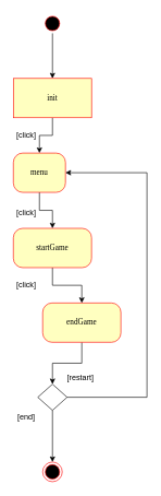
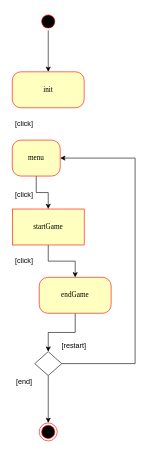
  <mxCell id="0" />
  <mxCell id="1" parent="0" />
  <mxCell id="2" value="" style="edgeStyle=orthogonalEdgeStyle;rounded=0;orthogonalLoop=1;jettySize=auto;html=1;" edge="1" parent="1" source="3" target="7"><mxGeometry relative="1" as="geometry" /></mxCell>
  <mxCell id="3" value="" style="ellipse;html=1;shape=startState;fillColor=#000000;strokeColor=#ff0000;rounded=1;shadow=0;comic=0;labelBackgroundColor=none;fontFamily=Verdana;fontSize=12;fontColor=#000000;align=center;direction=south;" parent="1" vertex="1"><mxGeometry x="65" y="20" width="30" height="30" as="geometry" /></mxCell>
  <mxCell id="4" value="" style="edgeStyle=orthogonalEdgeStyle;rounded=0;orthogonalLoop=1;jettySize=auto;html=1;" edge="1" parent="1" source="5" target="11"><mxGeometry relative="1" as="geometry" /></mxCell>
- <mxCell id="5" value="startGame" style="rounded=1;whiteSpace=wrap;html=1;arcSize=24;fillColor=#ffffc0;strokeColor=#ff0000;shadow=0;comic=0;labelBackgroundColor=none;fontFamily=Verdana;fontSize=12;fontColor=#000000;align=center;" parent="1" vertex="1"><mxGeometry x="20" y="348" width="120" height="60" as="geometry" /></mxCell>
- <mxCell id="6" value="" style="edgeStyle=orthogonalEdgeStyle;rounded=0;orthogonalLoop=1;jettySize=auto;html=1;" edge="1" parent="1" source="7" target="9"><mxGeometry relative="1" as="geometry" /></mxCell>
- <mxCell id="7" value="init" style="whiteSpace=wrap;html=1;arcSize=24;fillColor=#ffffc0;strokeColor=#ff0000;shadow=0;comic=0;labelBackgroundColor=none;fontFamily=Verdana;fontSize=12;fontColor=#000000;align=center;rounded=0;" parent="1" vertex="1"><mxGeometry x="20" y="119" width="120" height="60" as="geometry" /></mxCell>
+ <mxCell id="5" value="startGame" style="whiteSpace=wrap;html=1;arcSize=24;fillColor=#ffffc0;strokeColor=#ff0000;shadow=0;comic=0;labelBackgroundColor=none;fontFamily=Verdana;fontSize=12;fontColor=#000000;align=center;rounded=0;" parent="1" vertex="1"><mxGeometry x="20" y="348" width="120" height="60" as="geometry" /></mxCell>
+ <mxCell id="7" value="init" style="rounded=1;whiteSpace=wrap;html=1;arcSize=24;fillColor=#ffffc0;strokeColor=#ff0000;shadow=0;comic=0;labelBackgroundColor=none;fontFamily=Verdana;fontSize=12;fontColor=#000000;align=center;" parent="1" vertex="1"><mxGeometry x="20" y="119" width="120" height="60" as="geometry" /></mxCell>
  <mxCell id="8" value="" style="edgeStyle=orthogonalEdgeStyle;rounded=0;orthogonalLoop=1;jettySize=auto;html=1;" edge="1" parent="1" source="9" target="5"><mxGeometry relative="1" as="geometry" /></mxCell>
  <mxCell id="9" value="menu" style="rounded=1;whiteSpace=wrap;html=1;arcSize=24;fillColor=#ffffc0;strokeColor=#ff0000;shadow=0;comic=0;labelBackgroundColor=none;fontFamily=Verdana;fontSize=12;fontColor=#000000;align=center;" parent="1" vertex="1"><mxGeometry x="20" y="233" width="80" height="60" as="geometry" /></mxCell>
  <mxCell id="10" value="" style="edgeStyle=orthogonalEdgeStyle;rounded=0;orthogonalLoop=1;jettySize=auto;html=1;" edge="1" parent="1" source="11" target="14"><mxGeometry relative="1" as="geometry" /></mxCell>
  <mxCell id="11" value="endGame" style="rounded=1;whiteSpace=wrap;html=1;arcSize=24;fillColor=#ffffc0;strokeColor=#ff0000;shadow=0;comic=0;labelBackgroundColor=none;fontFamily=Verdana;fontSize=12;fontColor=#000000;align=center;" parent="1" vertex="1"><mxGeometry x="65" y="462" width="120" height="60" as="geometry" /></mxCell>
  <mxCell id="12" value="" style="ellipse;html=1;shape=endState;fillColor=#000000;strokeColor=#ff0000;rounded=1;shadow=0;comic=0;labelBackgroundColor=none;fontFamily=Verdana;fontSize=12;fontColor=#000000;align=center;" parent="1" vertex="1"><mxGeometry x="65" y="705" width="30" height="30" as="geometry" /></mxCell>
  <mxCell id="13" value="" style="edgeStyle=orthogonalEdgeStyle;rounded=0;orthogonalLoop=1;jettySize=auto;html=1;" edge="1" parent="1" source="14" target="12"><mxGeometry relative="1" as="geometry" /></mxCell>
  <mxCell id="14" value="" style="rhombus;whiteSpace=wrap;html=1;" vertex="1" parent="1"><mxGeometry x="57.5" y="586" width="45" height="40" as="geometry" /></mxCell>
  <mxCell id="15" value="" style="endArrow=classic;html=1;exitX=1;exitY=0.5;exitDx=0;exitDy=0;entryX=1;entryY=0.5;entryDx=0;entryDy=0;rounded=0;" edge="1" parent="1" source="14" target="9"><mxGeometry width="50" height="50" relative="1" as="geometry"><mxPoint x="-185" y="835" as="sourcePoint" /><mxPoint x="-135" y="785" as="targetPoint" /><Array as="points"><mxPoint x="225" y="606" /><mxPoint x="225" y="263" /></Array></mxGeometry></mxCell>
  <mxCell id="16" value="[end]" style="text;html=1;strokeColor=none;fillColor=none;align=center;verticalAlign=middle;whiteSpace=wrap;rounded=0;" vertex="1" parent="1"><mxGeometry x="20" y="626" width="40" height="20" as="geometry" /></mxCell>
  <mxCell id="17" value="[restart]" style="text;html=1;strokeColor=none;fillColor=none;align=center;verticalAlign=middle;whiteSpace=wrap;rounded=0;" vertex="1" parent="1"><mxGeometry x="102.5" y="566" width="40" height="20" as="geometry" /></mxCell>
  <mxCell id="18" value="[click]" style="text;html=1;strokeColor=none;fillColor=none;align=center;verticalAlign=middle;whiteSpace=wrap;rounded=0;" vertex="1" parent="1"><mxGeometry x="20" y="196" width="40" height="20" as="geometry" /></mxCell>
  <mxCell id="19" value="[click]" style="text;html=1;strokeColor=none;fillColor=none;align=center;verticalAlign=middle;whiteSpace=wrap;rounded=0;" vertex="1" parent="1"><mxGeometry x="20" y="315" width="40" height="20" as="geometry" /></mxCell>
  <mxCell id="20" value="[click]" style="text;html=1;strokeColor=none;fillColor=none;align=center;verticalAlign=middle;whiteSpace=wrap;rounded=0;" vertex="1" parent="1"><mxGeometry x="20" y="425" width="40" height="20" as="geometry" /></mxCell>
